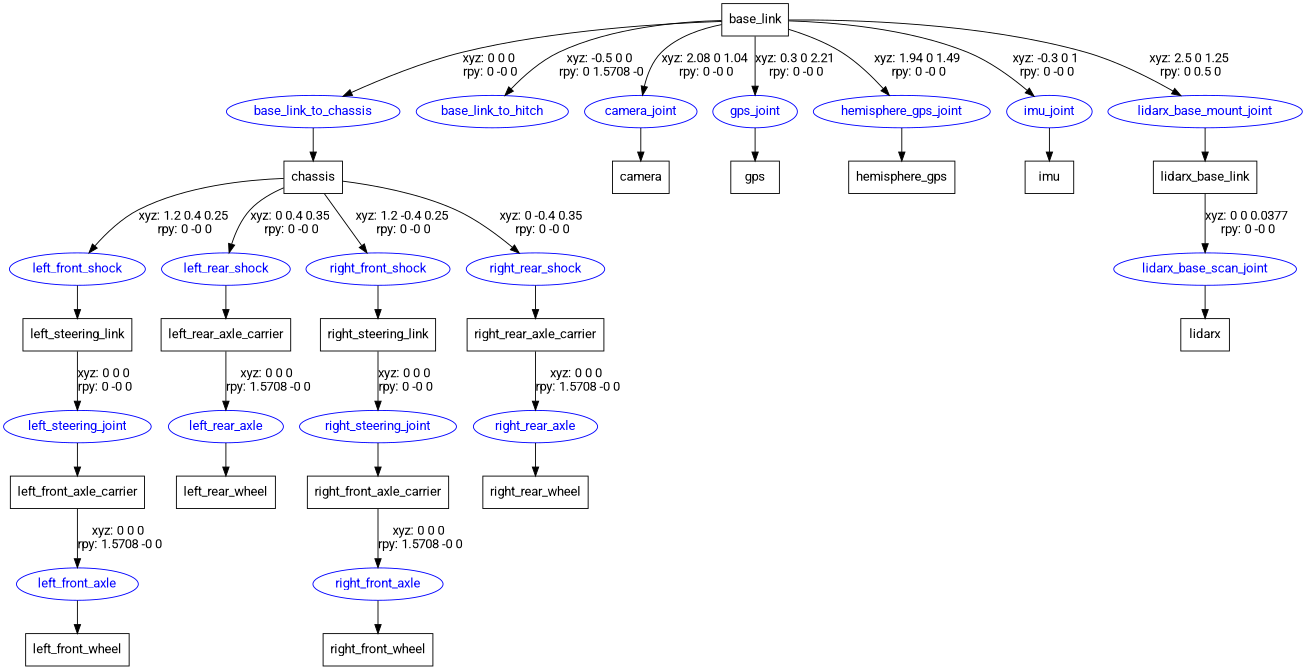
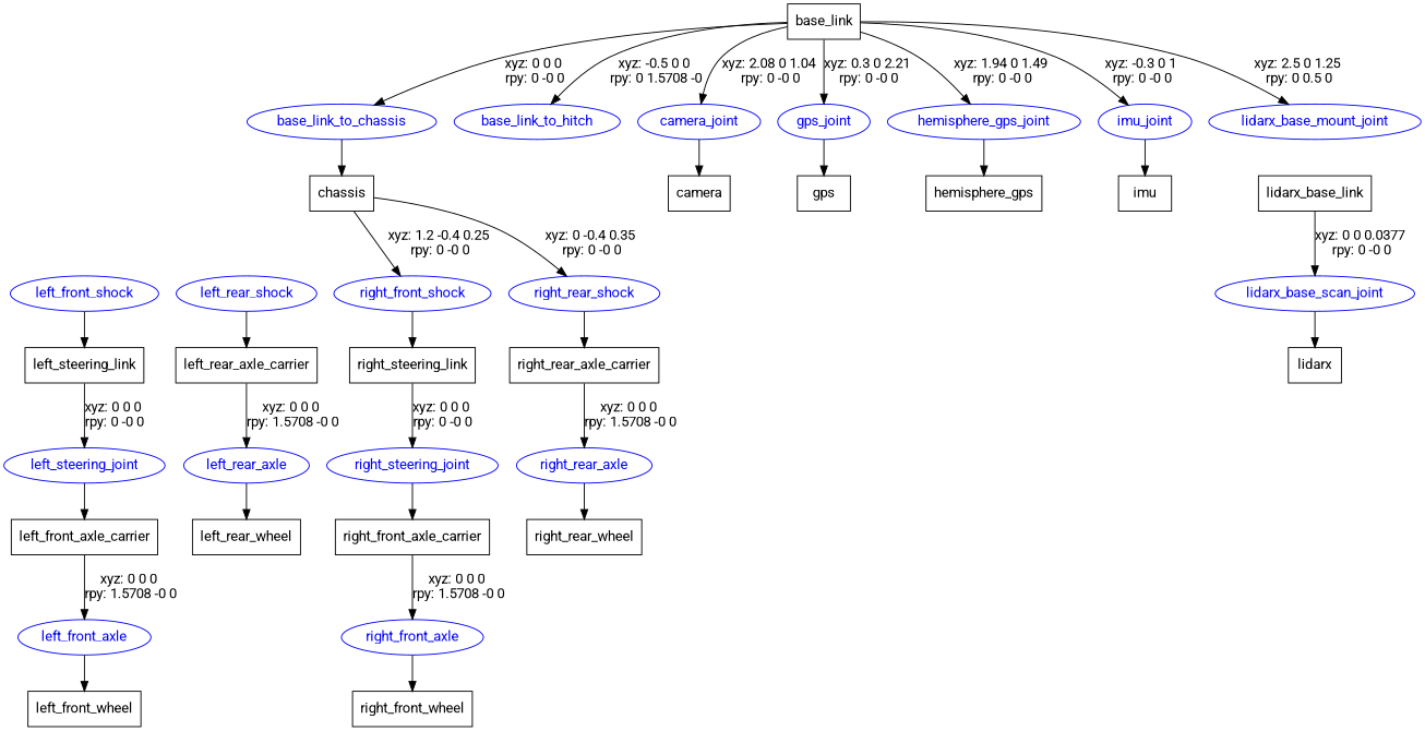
  digraph {
    fontname=Roboto
    node [fontname=Roboto shape=box]
    edge [fontname=Roboto]
    n1 [label=base_link]
    base_link_to_chassis [color=blue fontcolor=blue shape=ellipse]
    base_link_to_hitch [color=blue fontcolor=blue shape=ellipse]
    camera_joint [color=blue fontcolor=blue shape=ellipse]
    gps_joint [color=blue fontcolor=blue shape=ellipse]
    hemisphere_gps_joint [color=blue fontcolor=blue shape=ellipse]
    imu_joint [color=blue fontcolor=blue shape=ellipse]
    lidarx_base_mount_joint [color=blue fontcolor=blue shape=ellipse]
    n9 [label=chassis]
    n10 [label=camera]
    n11 [label=gps]
    n12 [label=hemisphere_gps]
    n13 [label=imu]
    n14 [label=lidarx_base_link]
    left_front_shock [color=blue fontcolor=blue shape=ellipse]
    left_rear_shock [color=blue fontcolor=blue shape=ellipse]
    right_front_shock [color=blue fontcolor=blue shape=ellipse]
    right_rear_shock [color=blue fontcolor=blue shape=ellipse]
    n19 [label=left_steering_link]
    n20 [label=left_rear_axle_carrier]
    n21 [label=right_steering_link]
    n22 [label=right_rear_axle_carrier]
    left_steering_joint [color=blue fontcolor=blue shape=ellipse]
    n24 [label=left_front_axle_carrier]
    left_front_axle [color=blue fontcolor=blue shape=ellipse]
    n26 [label=left_front_wheel]
    left_rear_axle [color=blue fontcolor=blue shape=ellipse]
    n28 [label=left_rear_wheel]
    right_steering_joint [color=blue fontcolor=blue shape=ellipse]
    n30 [label=right_front_axle_carrier]
    right_front_axle [color=blue fontcolor=blue shape=ellipse]
    n32 [label=right_front_wheel]
    right_rear_axle [color=blue fontcolor=blue shape=ellipse]
    n34 [label=right_rear_wheel]
    lidarx_base_scan_joint [color=blue fontcolor=blue shape=ellipse]
    n36 [label=lidarx]
    n1 -> base_link_to_chassis [label="xyz: 0 0 0 \nrpy: 0 -0 0"]
    n1 -> base_link_to_hitch [label="xyz: -0.5 0 0 \nrpy: 0 1.5708 -0"]
    n1 -> camera_joint [label="xyz: 2.08 0 1.04 \nrpy: 0 -0 0"]
    n1 -> gps_joint [label="xyz: 0.3 0 2.21 \nrpy: 0 -0 0"]
    n1 -> hemisphere_gps_joint [label="xyz: 1.94 0 1.49 \nrpy: 0 -0 0"]
    n1 -> imu_joint [label="xyz: -0.3 0 1 \nrpy: 0 -0 0"]
    n1 -> lidarx_base_mount_joint [label="xyz: 2.5 0 1.25 \nrpy: 0 0.5 0"]
    base_link_to_chassis -> n9
    camera_joint -> n10
    gps_joint -> n11
    hemisphere_gps_joint -> n12
    imu_joint -> n13
-   lidarx_base_mount_joint -> n14
-   n9 -> left_front_shock [label="xyz: 1.2 0.4 0.25 \nrpy: 0 -0 0"]
-   n9 -> left_rear_shock [label="xyz: 0 0.4 0.35 \nrpy: 0 -0 0"]
    n9 -> right_front_shock [label="xyz: 1.2 -0.4 0.25 \nrpy: 0 -0 0"]
    n9 -> right_rear_shock [label="xyz: 0 -0.4 0.35 \nrpy: 0 -0 0"]
    n14 -> lidarx_base_scan_joint [label="xyz: 0 0 0.0377 \nrpy: 0 -0 0"]
    left_front_shock -> n19
    left_rear_shock -> n20
    right_front_shock -> n21
    right_rear_shock -> n22
    n19 -> left_steering_joint [label="xyz: 0 0 0 \nrpy: 0 -0 0"]
    n20 -> left_rear_axle [label="xyz: 0 0 0 \nrpy: 1.5708 -0 0"]
    n21 -> right_steering_joint [label="xyz: 0 0 0 \nrpy: 0 -0 0"]
    n22 -> right_rear_axle [label="xyz: 0 0 0 \nrpy: 1.5708 -0 0"]
    left_steering_joint -> n24
    n24 -> left_front_axle [label="xyz: 0 0 0 \nrpy: 1.5708 -0 0"]
    left_front_axle -> n26
    left_rear_axle -> n28
    right_steering_joint -> n30
    n30 -> right_front_axle [label="xyz: 0 0 0 \nrpy: 1.5708 -0 0"]
    right_front_axle -> n32
    right_rear_axle -> n34
    lidarx_base_scan_joint -> n36
  }
